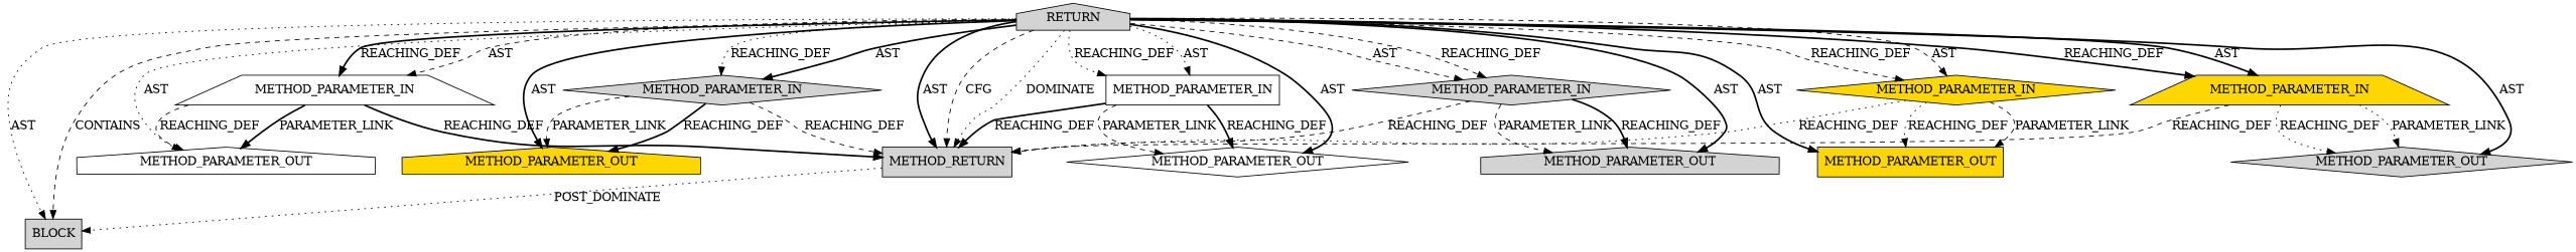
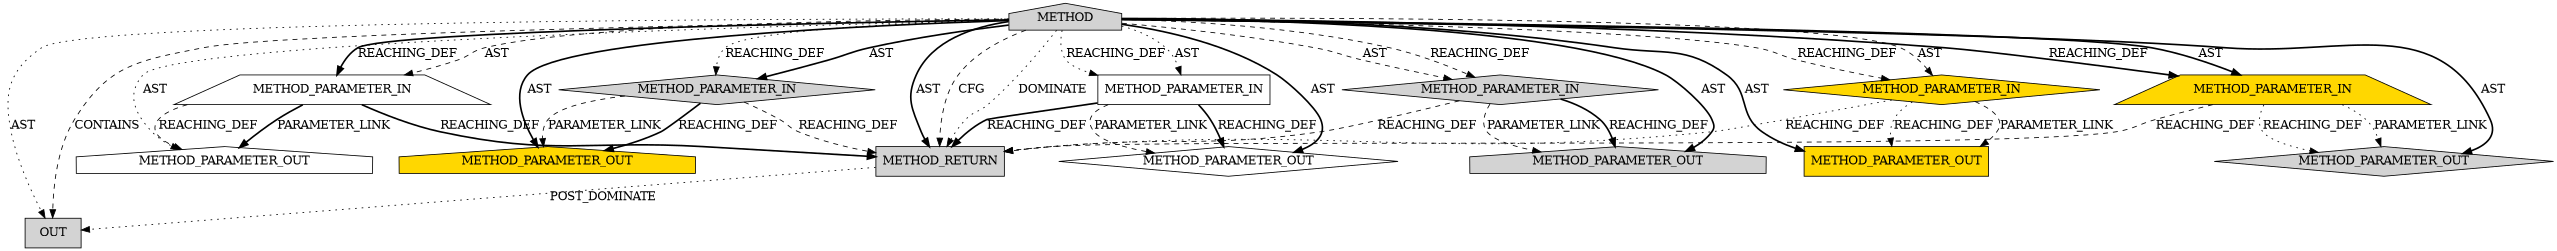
  digraph {
    node [CODE="<empty>" ORDER=1 TYPE_FULL_NAME=ANY fillcolor=lightgrey shape=diamond style=filled EVALUATION_STRATEGY=BY_VALUE IS_VARIADIC=false]
    edge [style=bold]
-   n1 [ARGUMENT_INDEX=1 label=BLOCK shape=box EVALUATION_STRATEGY="" IS_VARIADIC=""]
-   n2 [AST_PARENT_FULL_NAME="<global>" AST_PARENT_TYPE=NAMESPACE_BLOCK FILENAME="<empty>" FULL_NAME=RSA_verify IS_EXTERNAL=true NAME=RSA_verify ORDER=0 label=RETURN shape=house TYPE_FULL_NAME="" EVALUATION_STRATEGY="" IS_VARIADIC=""]
+   n1 [ARGUMENT_INDEX=1 label=OUT shape=box EVALUATION_STRATEGY="" IS_VARIADIC=""]
+   n2 [AST_PARENT_FULL_NAME="<global>" AST_PARENT_TYPE=NAMESPACE_BLOCK FILENAME="<empty>" FULL_NAME=RSA_verify IS_EXTERNAL=true NAME=RSA_verify ORDER=0 label=METHOD shape=house TYPE_FULL_NAME="" EVALUATION_STRATEGY="" IS_VARIADIC=""]
    n3 [CODE=RET ORDER=2 label=METHOD_RETURN shape=box IS_VARIADIC=""]
    n4 [CODE=p6 INDEX=6 NAME=p6 ORDER=6 label=METHOD_PARAMETER_OUT shape=house]
    n5 [CODE=p3 INDEX=3 NAME=p3 ORDER=3 fillcolor=white label=METHOD_PARAMETER_OUT shape=house]
    n6 [CODE=p2 INDEX=2 NAME=p2 ORDER=2 fillcolor=gold label=METHOD_PARAMETER_OUT shape=house]
    n7 [CODE=p3 INDEX=3 NAME=p3 ORDER=3 fillcolor=white label=METHOD_PARAMETER_IN shape=trapezium]
    n8 [CODE=p2 INDEX=2 NAME=p2 ORDER=2 label=METHOD_PARAMETER_IN]
    n9 [CODE=p5 INDEX=5 NAME=p5 ORDER=5 fillcolor=white label=METHOD_PARAMETER_OUT]
    n10 [CODE=p1 INDEX=1 NAME=p1 fillcolor=gold label=METHOD_PARAMETER_IN]
    n11 [CODE=p4 INDEX=4 NAME=p4 ORDER=4 label=METHOD_PARAMETER_OUT]
    n12 [CODE=p5 INDEX=5 NAME=p5 ORDER=5 fillcolor=white label=METHOD_PARAMETER_IN shape=box]
    n13 [CODE=p6 INDEX=6 NAME=p6 ORDER=6 label=METHOD_PARAMETER_IN]
    n14 [CODE=p4 INDEX=4 NAME=p4 ORDER=4 fillcolor=gold label=METHOD_PARAMETER_IN shape=trapezium]
    n15 [CODE=p1 INDEX=1 NAME=p1 fillcolor=gold label=METHOD_PARAMETER_OUT shape=box]
    n2 -> n1 [label=AST style=dotted]
    n2 -> n1 [label=CONTAINS style=dashed]
    n2 -> n3 [label=DOMINATE style=dotted]
    n2 -> n3 [label=AST]
    n2 -> n3 [label=CFG style=dashed]
    n2 -> n4 [label=AST]
    n2 -> n5 [label=AST style=dotted]
    n2 -> n6 [label=AST]
    n2 -> n7 [label=REACHING_DEF]
    n2 -> n7 [label=AST style=dashed]
    n2 -> n8 [label=AST]
    n2 -> n8 [label=REACHING_DEF style=dotted]
    n2 -> n9 [label=AST]
    n2 -> n10 [label=AST style=dashed]
    n2 -> n10 [label=REACHING_DEF style=dashed]
    n2 -> n11 [label=AST]
    n2 -> n12 [label=REACHING_DEF style=dotted]
    n2 -> n12 [label=AST style=dotted]
    n2 -> n13 [label=REACHING_DEF style=dashed]
    n2 -> n13 [label=AST style=dashed]
    n2 -> n14 [label=REACHING_DEF]
    n2 -> n14 [label=AST]
    n2 -> n15 [label=AST]
    n3 -> n1 [label=POST_DOMINATE style=dotted]
    n7 -> n3 [VARIABLE=p3 label=REACHING_DEF]
    n7 -> n5 [VARIABLE=p3 label=REACHING_DEF style=dashed]
    n7 -> n5 [label=PARAMETER_LINK]
    n8 -> n3 [VARIABLE=p2 label=REACHING_DEF style=dashed]
    n8 -> n6 [label=PARAMETER_LINK style=dashed]
    n8 -> n6 [VARIABLE=p2 label=REACHING_DEF]
    n10 -> n3 [VARIABLE=p1 label=REACHING_DEF style=dotted]
    n10 -> n15 [label=PARAMETER_LINK style=dashed]
    n10 -> n15 [VARIABLE=p1 label=REACHING_DEF style=dotted]
    n12 -> n3 [VARIABLE=p5 label=REACHING_DEF]
    n12 -> n9 [VARIABLE=p5 label=REACHING_DEF]
    n12 -> n9 [label=PARAMETER_LINK style=dashed]
    n13 -> n3 [VARIABLE=p6 label=REACHING_DEF style=dashed]
    n13 -> n4 [label=PARAMETER_LINK style=dashed]
    n13 -> n4 [VARIABLE=p6 label=REACHING_DEF]
    n14 -> n3 [VARIABLE=p4 label=REACHING_DEF style=dashed]
    n14 -> n11 [label=PARAMETER_LINK style=dotted]
    n14 -> n11 [VARIABLE=p4 label=REACHING_DEF style=dotted]
  }
